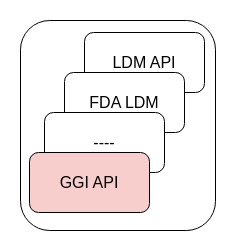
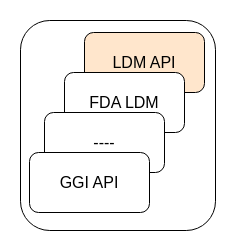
  <mxCell id="0" />
  <mxCell id="1" parent="0" />
  <mxCell id="2" value="" style="group" vertex="1" connectable="0" parent="1"><mxGeometry x="20" y="20" width="195" height="210" as="geometry" /></mxCell>
  <mxCell id="3" value="" style="rounded=1;whiteSpace=wrap;html=1;" vertex="1" parent="2"><mxGeometry width="195" height="210" as="geometry" /></mxCell>
- <mxCell id="4" value="&lt;font style=&quot;font-size: 16px&quot;&gt;LDM API&lt;/font&gt;" style="rounded=1;whiteSpace=wrap;html=1;" vertex="1" parent="2"><mxGeometry x="64" y="12" width="120" height="60" as="geometry" /></mxCell>
+ <mxCell id="4" value="&lt;font style=&quot;font-size: 16px&quot;&gt;LDM API&lt;/font&gt;" style="rounded=1;whiteSpace=wrap;html=1;fillColor=#ffe6cc;" vertex="1" parent="2"><mxGeometry x="64" y="12" width="120" height="60" as="geometry" /></mxCell>
  <mxCell id="5" value="&lt;font style=&quot;font-size: 16px&quot;&gt;FDA LDM&lt;/font&gt;" style="rounded=1;whiteSpace=wrap;html=1;" vertex="1" parent="2"><mxGeometry x="44" y="52" width="120" height="60" as="geometry" /></mxCell>
  <mxCell id="6" value="&lt;span style=&quot;font-size: 16px&quot;&gt;----&lt;/span&gt;" style="rounded=1;whiteSpace=wrap;html=1;" vertex="1" parent="2"><mxGeometry x="24" y="92" width="120" height="60" as="geometry" /></mxCell>
- <mxCell id="7" value="&lt;span style=&quot;font-size: 16px&quot;&gt;GGI API&lt;/span&gt;" style="rounded=1;whiteSpace=wrap;html=1;fillColor=#f8cecc;" vertex="1" parent="2"><mxGeometry x="9" y="132" width="120" height="60" as="geometry" /></mxCell>
+ <mxCell id="7" value="&lt;span style=&quot;font-size: 16px&quot;&gt;GGI API&lt;/span&gt;" style="rounded=1;whiteSpace=wrap;html=1;" vertex="1" parent="2"><mxGeometry x="9" y="132" width="120" height="60" as="geometry" /></mxCell>
